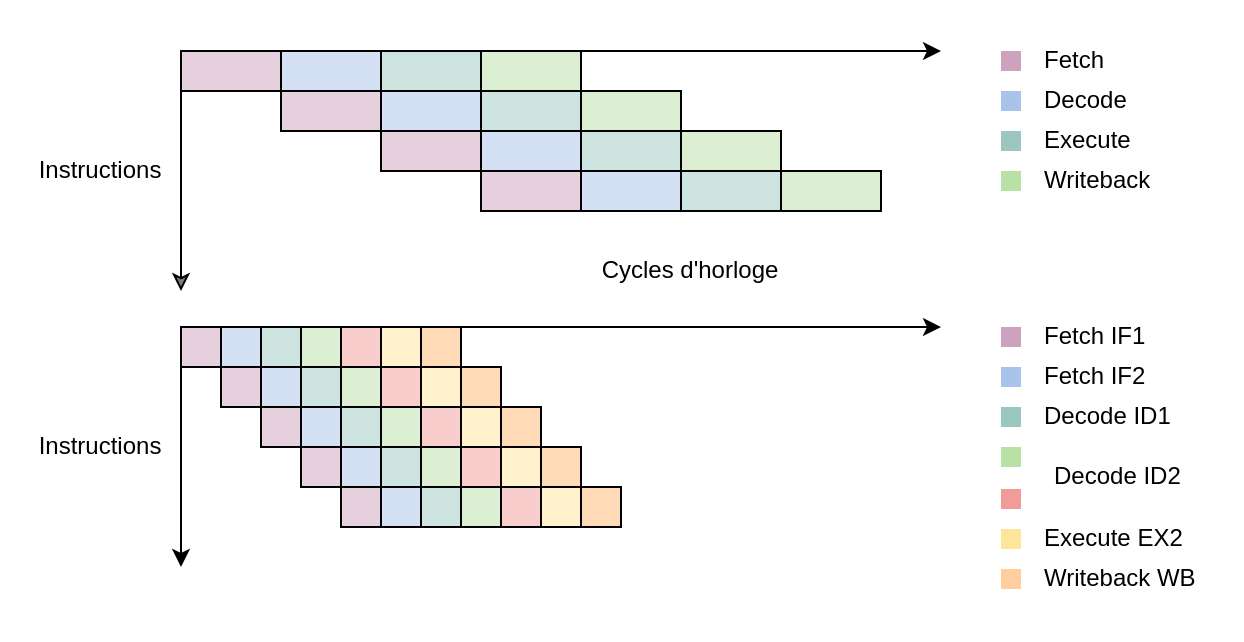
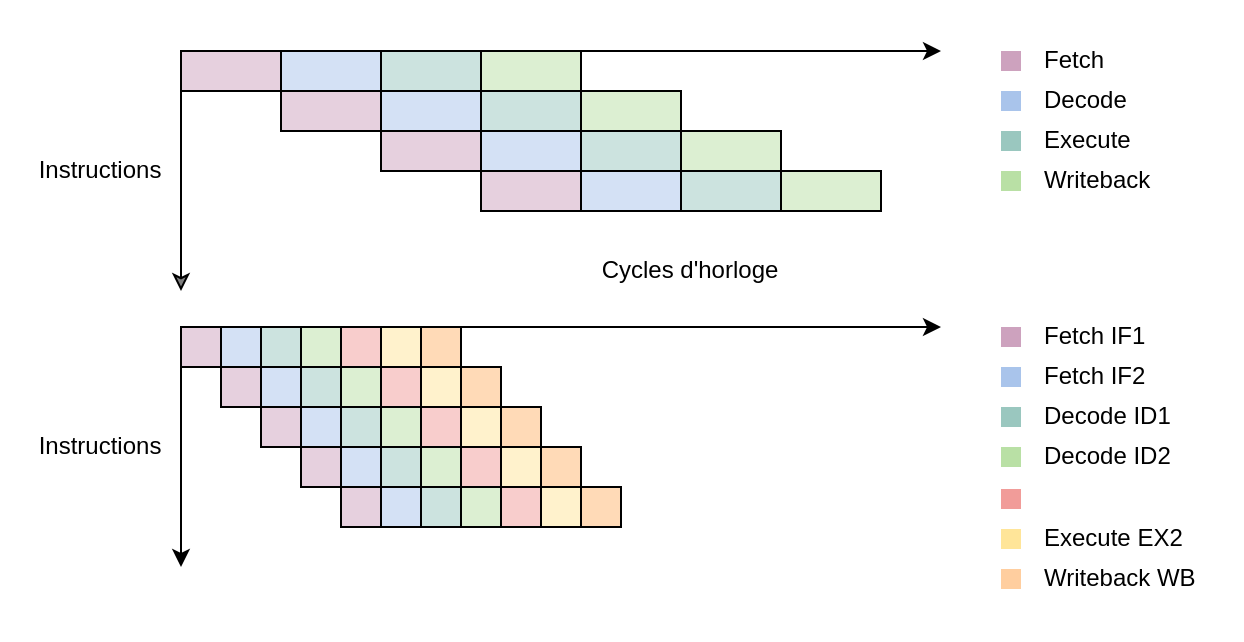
  <mxCell id="0" />
  <mxCell id="1" parent="0" />
  <mxCell id="2" value="" style="endArrow=classic;html=1;rounded=0;fillOpacity=50;" edge="1" parent="1"><mxGeometry width="50" height="50" relative="1" as="geometry"><mxPoint x="90" y="25" as="sourcePoint" /><mxPoint x="90" y="145" as="targetPoint" /></mxGeometry></mxCell>
  <mxCell id="3" value="" style="endArrow=classic;html=1;rounded=0;" edge="1" parent="1"><mxGeometry width="50" height="50" relative="1" as="geometry"><mxPoint x="90" y="25" as="sourcePoint" /><mxPoint x="470" y="25" as="targetPoint" /></mxGeometry></mxCell>
  <mxCell id="4" value="Cycles d'horloge" style="text;strokeColor=none;align=center;fillColor=none;html=1;verticalAlign=middle;whiteSpace=wrap;rounded=0;" vertex="1" parent="1"><mxGeometry x="270" y="120" width="150" height="30" as="geometry" /></mxCell>
  <mxCell id="5" value="Instructions" style="text;strokeColor=none;align=center;fillColor=none;html=1;verticalAlign=middle;whiteSpace=wrap;rounded=0;" vertex="1" parent="1"><mxGeometry x="20" y="70" width="60" height="30" as="geometry" /></mxCell>
  <mxCell id="6" value="" style="rounded=0;whiteSpace=wrap;html=1;fillColor=#CDA2BE;fillOpacity=50;" vertex="1" parent="1"><mxGeometry x="90" y="25" width="50" height="20" as="geometry" /></mxCell>
  <mxCell id="7" value="" style="rounded=0;whiteSpace=wrap;html=1;fillColor=#A9C4EB;fillOpacity=50;" vertex="1" parent="1"><mxGeometry x="140" y="25" width="50" height="20" as="geometry" /></mxCell>
  <mxCell id="8" value="" style="rounded=0;whiteSpace=wrap;html=1;fillColor=#9AC7BF;fillOpacity=50;" vertex="1" parent="1"><mxGeometry x="190" y="25" width="50" height="20" as="geometry" /></mxCell>
  <mxCell id="9" value="" style="rounded=0;whiteSpace=wrap;html=1;fillColor=#B9E0A5;fillOpacity=50;" vertex="1" parent="1"><mxGeometry x="240" y="25" width="50" height="20" as="geometry" /></mxCell>
  <mxCell id="10" value="" style="rounded=0;whiteSpace=wrap;html=1;fillColor=#CDA2BE;fillOpacity=50;" vertex="1" parent="1"><mxGeometry x="140" y="45" width="50" height="20" as="geometry" /></mxCell>
  <mxCell id="11" value="" style="rounded=0;whiteSpace=wrap;html=1;fillColor=#A9C4EB;fillOpacity=50;" vertex="1" parent="1"><mxGeometry x="190" y="45" width="50" height="20" as="geometry" /></mxCell>
  <mxCell id="12" value="" style="rounded=0;whiteSpace=wrap;html=1;fillColor=#9AC7BF;fillOpacity=50;" vertex="1" parent="1"><mxGeometry x="240" y="45" width="50" height="20" as="geometry" /></mxCell>
  <mxCell id="13" value="" style="rounded=0;whiteSpace=wrap;html=1;fillColor=#B9E0A5;fillOpacity=50;" vertex="1" parent="1"><mxGeometry x="290" y="45" width="50" height="20" as="geometry" /></mxCell>
  <mxCell id="14" value="" style="rounded=0;whiteSpace=wrap;html=1;fillColor=#CDA2BE;fillOpacity=50;" vertex="1" parent="1"><mxGeometry x="190" y="65" width="50" height="20" as="geometry" /></mxCell>
  <mxCell id="15" value="" style="rounded=0;whiteSpace=wrap;html=1;fillColor=#A9C4EB;fillOpacity=50;" vertex="1" parent="1"><mxGeometry x="240" y="65" width="50" height="20" as="geometry" /></mxCell>
  <mxCell id="16" value="" style="rounded=0;whiteSpace=wrap;html=1;fillColor=#9AC7BF;fillOpacity=50;" vertex="1" parent="1"><mxGeometry x="290" y="65" width="50" height="20" as="geometry" /></mxCell>
  <mxCell id="17" value="" style="rounded=0;whiteSpace=wrap;html=1;fillColor=#B9E0A5;fillOpacity=50;" vertex="1" parent="1"><mxGeometry x="340" y="65" width="50" height="20" as="geometry" /></mxCell>
  <mxCell id="18" value="" style="rounded=0;whiteSpace=wrap;html=1;fillColor=#CDA2BE;fillOpacity=50;" vertex="1" parent="1"><mxGeometry x="240" y="85" width="50" height="20" as="geometry" /></mxCell>
  <mxCell id="19" value="" style="rounded=0;whiteSpace=wrap;html=1;fillColor=#A9C4EB;fillOpacity=50;" vertex="1" parent="1"><mxGeometry x="290" y="85" width="50" height="20" as="geometry" /></mxCell>
  <mxCell id="20" value="" style="rounded=0;whiteSpace=wrap;html=1;fillColor=#9AC7BF;fillOpacity=50;" vertex="1" parent="1"><mxGeometry x="340" y="85" width="50" height="20" as="geometry" /></mxCell>
  <mxCell id="21" value="" style="rounded=0;whiteSpace=wrap;html=1;fillColor=#B9E0A5;fillOpacity=50;" vertex="1" parent="1"><mxGeometry x="390" y="85" width="50" height="20" as="geometry" /></mxCell>
  <mxCell id="22" value="" style="rounded=0;whiteSpace=wrap;html=1;fillColor=#CDA2BE;strokeColor=none;" vertex="1" parent="1"><mxGeometry x="500" y="25" width="10" height="10" as="geometry" /></mxCell>
  <mxCell id="23" value="" style="rounded=0;whiteSpace=wrap;html=1;fillColor=#A9C4EB;strokeColor=none;" vertex="1" parent="1"><mxGeometry x="500" y="45" width="10" height="10" as="geometry" /></mxCell>
  <mxCell id="24" value="" style="rounded=0;whiteSpace=wrap;html=1;fillColor=#9AC7BF;strokeColor=none;" vertex="1" parent="1"><mxGeometry x="500" y="65" width="10" height="10" as="geometry" /></mxCell>
  <mxCell id="25" value="" style="rounded=0;whiteSpace=wrap;html=1;fillColor=#B9E0A5;strokeColor=none;" vertex="1" parent="1"><mxGeometry x="500" y="85" width="10" height="10" as="geometry" /></mxCell>
  <mxCell id="26" value="Fetch" style="text;strokeColor=none;align=left;fillColor=none;html=1;verticalAlign=middle;whiteSpace=wrap;rounded=0;" vertex="1" parent="1"><mxGeometry x="520" y="20" width="60" height="20" as="geometry" /></mxCell>
  <mxCell id="27" value="Decode" style="text;strokeColor=none;align=left;fillColor=none;html=1;verticalAlign=middle;whiteSpace=wrap;rounded=0;" vertex="1" parent="1"><mxGeometry x="520" y="40" width="60" height="20" as="geometry" /></mxCell>
  <mxCell id="28" value="Execute" style="text;strokeColor=none;align=left;fillColor=none;html=1;verticalAlign=middle;whiteSpace=wrap;rounded=0;" vertex="1" parent="1"><mxGeometry x="520" y="60" width="60" height="20" as="geometry" /></mxCell>
  <mxCell id="29" value="Writeback" style="text;strokeColor=none;align=left;fillColor=none;html=1;verticalAlign=middle;whiteSpace=wrap;rounded=0;" vertex="1" parent="1"><mxGeometry x="520" y="80" width="60" height="20" as="geometry" /></mxCell>
  <mxCell id="30" value="" style="endArrow=classic;html=1;rounded=0;" edge="1" parent="1"><mxGeometry width="50" height="50" relative="1" as="geometry"><mxPoint x="90" y="163" as="sourcePoint" /><mxPoint x="90" y="283" as="targetPoint" /></mxGeometry></mxCell>
  <mxCell id="31" value="" style="endArrow=classic;html=1;rounded=0;" edge="1" parent="1"><mxGeometry width="50" height="50" relative="1" as="geometry"><mxPoint x="90" y="163" as="sourcePoint" /><mxPoint x="470" y="163" as="targetPoint" /></mxGeometry></mxCell>
  <mxCell id="32" value="Instructions" style="text;strokeColor=none;align=center;fillColor=none;html=1;verticalAlign=middle;whiteSpace=wrap;rounded=0;" vertex="1" parent="1"><mxGeometry x="20" y="208" width="60" height="30" as="geometry" /></mxCell>
  <mxCell id="33" value="" style="rounded=0;whiteSpace=wrap;html=1;fillColor=#CDA2BE;fillOpacity=50;" vertex="1" parent="1"><mxGeometry x="90" y="163" width="20" height="20" as="geometry" /></mxCell>
  <mxCell id="34" value="" style="rounded=0;whiteSpace=wrap;html=1;fillColor=#A9C4EB;fillOpacity=50;" vertex="1" parent="1"><mxGeometry x="110" y="163" width="20" height="20" as="geometry" /></mxCell>
  <mxCell id="35" value="" style="rounded=0;whiteSpace=wrap;html=1;fillColor=#9AC7BF;fillOpacity=50;" vertex="1" parent="1"><mxGeometry x="130" y="163" width="20" height="20" as="geometry" /></mxCell>
  <mxCell id="36" value="" style="rounded=0;whiteSpace=wrap;html=1;fillColor=#B9E0A5;fillOpacity=50;" vertex="1" parent="1"><mxGeometry x="150" y="163" width="20" height="20" as="geometry" /></mxCell>
  <mxCell id="37" value="" style="rounded=0;whiteSpace=wrap;html=1;fillColor=#CDA2BE;strokeColor=none;" vertex="1" parent="1"><mxGeometry x="500" y="163" width="10" height="10" as="geometry" /></mxCell>
  <mxCell id="38" value="" style="rounded=0;whiteSpace=wrap;html=1;fillColor=#A9C4EB;strokeColor=none;" vertex="1" parent="1"><mxGeometry x="500" y="183" width="10" height="10" as="geometry" /></mxCell>
  <mxCell id="39" value="" style="rounded=0;whiteSpace=wrap;html=1;fillColor=#9AC7BF;strokeColor=none;" vertex="1" parent="1"><mxGeometry x="500" y="203" width="10" height="10" as="geometry" /></mxCell>
  <mxCell id="40" value="" style="rounded=0;whiteSpace=wrap;html=1;fillColor=#B9E0A5;strokeColor=none;" vertex="1" parent="1"><mxGeometry x="500" y="223" width="10" height="10" as="geometry" /></mxCell>
  <mxCell id="41" value="Fetch IF1" style="text;strokeColor=none;align=left;fillColor=none;html=1;verticalAlign=middle;whiteSpace=wrap;rounded=0;" vertex="1" parent="1"><mxGeometry x="520" y="158" width="60" height="20" as="geometry" /></mxCell>
  <mxCell id="42" value="Fetch IF2" style="text;strokeColor=none;align=left;fillColor=none;html=1;verticalAlign=middle;whiteSpace=wrap;rounded=0;" vertex="1" parent="1"><mxGeometry x="520" y="178" width="60" height="20" as="geometry" /></mxCell>
  <mxCell id="43" value="Decode ID1" style="text;strokeColor=none;align=left;fillColor=none;html=1;verticalAlign=middle;whiteSpace=wrap;rounded=0;" vertex="1" parent="1"><mxGeometry x="520" y="198" width="80" height="20" as="geometry" /></mxCell>
- <mxCell id="44" value="Decode ID2" style="text;strokeColor=none;align=left;fillColor=none;html=1;verticalAlign=middle;whiteSpace=wrap;rounded=0;" vertex="1" parent="1"><mxGeometry x="525" y="228" width="80" height="20" as="geometry" /></mxCell>
+ <mxCell id="44" value="Decode ID2" style="text;strokeColor=none;align=left;fillColor=none;html=1;verticalAlign=middle;whiteSpace=wrap;rounded=0;" vertex="1" parent="1"><mxGeometry x="520" y="218" width="80" height="20" as="geometry" /></mxCell>
  <mxCell id="45" value="" style="rounded=0;whiteSpace=wrap;html=1;fillColor=#F19C99;fillOpacity=50;" vertex="1" parent="1"><mxGeometry x="170" y="163" width="20" height="20" as="geometry" /></mxCell>
  <mxCell id="46" value="" style="rounded=0;whiteSpace=wrap;html=1;fillColor=#FFE599;fillOpacity=50;" vertex="1" parent="1"><mxGeometry x="190" y="163" width="20" height="20" as="geometry" /></mxCell>
  <mxCell id="47" value="" style="rounded=0;whiteSpace=wrap;html=1;fillColor=#FFB570;fillOpacity=50;" vertex="1" parent="1"><mxGeometry x="210" y="163" width="20" height="20" as="geometry" /></mxCell>
  <mxCell id="48" value="" style="rounded=0;whiteSpace=wrap;html=1;fillColor=#CDA2BE;fillOpacity=50;" vertex="1" parent="1"><mxGeometry x="110" y="183" width="20" height="20" as="geometry" /></mxCell>
  <mxCell id="49" value="" style="rounded=0;whiteSpace=wrap;html=1;fillColor=#A9C4EB;fillOpacity=50;" vertex="1" parent="1"><mxGeometry x="130" y="183" width="20" height="20" as="geometry" /></mxCell>
  <mxCell id="50" value="" style="rounded=0;whiteSpace=wrap;html=1;fillColor=#9AC7BF;fillOpacity=50;" vertex="1" parent="1"><mxGeometry x="150" y="183" width="20" height="20" as="geometry" /></mxCell>
  <mxCell id="51" value="" style="rounded=0;whiteSpace=wrap;html=1;fillColor=#B9E0A5;fillOpacity=50;" vertex="1" parent="1"><mxGeometry x="170" y="183" width="20" height="20" as="geometry" /></mxCell>
  <mxCell id="52" value="" style="rounded=0;whiteSpace=wrap;html=1;fillColor=#F19C99;fillOpacity=50;" vertex="1" parent="1"><mxGeometry x="190" y="183" width="20" height="20" as="geometry" /></mxCell>
  <mxCell id="53" value="" style="rounded=0;whiteSpace=wrap;html=1;fillColor=#FFE599;fillOpacity=50;" vertex="1" parent="1"><mxGeometry x="210" y="183" width="20" height="20" as="geometry" /></mxCell>
  <mxCell id="54" value="" style="rounded=0;whiteSpace=wrap;html=1;fillColor=#FFB570;fillOpacity=50;" vertex="1" parent="1"><mxGeometry x="230" y="183" width="20" height="20" as="geometry" /></mxCell>
  <mxCell id="55" value="" style="rounded=0;whiteSpace=wrap;html=1;fillColor=#CDA2BE;fillOpacity=50;" vertex="1" parent="1"><mxGeometry x="130" y="203" width="20" height="20" as="geometry" /></mxCell>
  <mxCell id="56" value="" style="rounded=0;whiteSpace=wrap;html=1;fillColor=#A9C4EB;fillOpacity=50;" vertex="1" parent="1"><mxGeometry x="150" y="203" width="20" height="20" as="geometry" /></mxCell>
  <mxCell id="57" value="" style="rounded=0;whiteSpace=wrap;html=1;fillColor=#9AC7BF;fillOpacity=50;" vertex="1" parent="1"><mxGeometry x="170" y="203" width="20" height="20" as="geometry" /></mxCell>
  <mxCell id="58" value="" style="rounded=0;whiteSpace=wrap;html=1;fillColor=#B9E0A5;fillOpacity=50;" vertex="1" parent="1"><mxGeometry x="190" y="203" width="20" height="20" as="geometry" /></mxCell>
  <mxCell id="59" value="" style="rounded=0;whiteSpace=wrap;html=1;fillColor=#F19C99;fillOpacity=50;" vertex="1" parent="1"><mxGeometry x="210" y="203" width="20" height="20" as="geometry" /></mxCell>
  <mxCell id="60" value="" style="rounded=0;whiteSpace=wrap;html=1;fillColor=#FFE599;fillOpacity=50;" vertex="1" parent="1"><mxGeometry x="230" y="203" width="20" height="20" as="geometry" /></mxCell>
  <mxCell id="61" value="" style="rounded=0;whiteSpace=wrap;html=1;fillColor=#FFB570;fillOpacity=50;" vertex="1" parent="1"><mxGeometry x="250" y="203" width="20" height="20" as="geometry" /></mxCell>
  <mxCell id="62" value="" style="rounded=0;whiteSpace=wrap;html=1;fillColor=#CDA2BE;fillOpacity=50;" vertex="1" parent="1"><mxGeometry x="150" y="223" width="20" height="20" as="geometry" /></mxCell>
  <mxCell id="63" value="" style="rounded=0;whiteSpace=wrap;html=1;fillColor=#A9C4EB;fillOpacity=50;" vertex="1" parent="1"><mxGeometry x="170" y="223" width="20" height="20" as="geometry" /></mxCell>
  <mxCell id="64" value="" style="rounded=0;whiteSpace=wrap;html=1;fillColor=#9AC7BF;fillOpacity=50;" vertex="1" parent="1"><mxGeometry x="190" y="223" width="20" height="20" as="geometry" /></mxCell>
  <mxCell id="65" value="" style="rounded=0;whiteSpace=wrap;html=1;fillColor=#B9E0A5;fillOpacity=50;" vertex="1" parent="1"><mxGeometry x="210" y="223" width="20" height="20" as="geometry" /></mxCell>
  <mxCell id="66" value="" style="rounded=0;whiteSpace=wrap;html=1;fillColor=#F19C99;fillOpacity=50;" vertex="1" parent="1"><mxGeometry x="230" y="223" width="20" height="20" as="geometry" /></mxCell>
  <mxCell id="67" value="" style="rounded=0;whiteSpace=wrap;html=1;fillColor=#FFE599;fillOpacity=50;" vertex="1" parent="1"><mxGeometry x="250" y="223" width="20" height="20" as="geometry" /></mxCell>
  <mxCell id="68" value="" style="rounded=0;whiteSpace=wrap;html=1;fillColor=#FFB570;fillOpacity=50;" vertex="1" parent="1"><mxGeometry x="270" y="223" width="20" height="20" as="geometry" /></mxCell>
  <mxCell id="69" value="" style="rounded=0;whiteSpace=wrap;html=1;fillColor=#CDA2BE;fillOpacity=50;" vertex="1" parent="1"><mxGeometry x="170" y="243" width="20" height="20" as="geometry" /></mxCell>
  <mxCell id="70" value="" style="rounded=0;whiteSpace=wrap;html=1;fillColor=#A9C4EB;fillOpacity=50;" vertex="1" parent="1"><mxGeometry x="190" y="243" width="20" height="20" as="geometry" /></mxCell>
  <mxCell id="71" value="" style="rounded=0;whiteSpace=wrap;html=1;fillColor=#9AC7BF;fillOpacity=50;" vertex="1" parent="1"><mxGeometry x="210" y="243" width="20" height="20" as="geometry" /></mxCell>
  <mxCell id="72" value="" style="rounded=0;whiteSpace=wrap;html=1;fillColor=#B9E0A5;fillOpacity=50;" vertex="1" parent="1"><mxGeometry x="230" y="243" width="20" height="20" as="geometry" /></mxCell>
  <mxCell id="73" value="" style="rounded=0;whiteSpace=wrap;html=1;fillColor=#F19C99;fillOpacity=50;" vertex="1" parent="1"><mxGeometry x="250" y="243" width="20" height="20" as="geometry" /></mxCell>
  <mxCell id="74" value="" style="rounded=0;whiteSpace=wrap;html=1;fillColor=#FFE599;fillOpacity=50;" vertex="1" parent="1"><mxGeometry x="270" y="243" width="20" height="20" as="geometry" /></mxCell>
  <mxCell id="75" value="" style="rounded=0;whiteSpace=wrap;html=1;fillColor=#FFB570;fillOpacity=50;" vertex="1" parent="1"><mxGeometry x="290" y="243" width="20" height="20" as="geometry" /></mxCell>
  <mxCell id="76" value="" style="rounded=0;whiteSpace=wrap;html=1;fillColor=#F19C99;strokeColor=none;" vertex="1" parent="1"><mxGeometry x="500" y="244" width="10" height="10" as="geometry" /></mxCell>
  <mxCell id="77" value="" style="rounded=0;whiteSpace=wrap;html=1;fillColor=#FFE599;strokeColor=none;" vertex="1" parent="1"><mxGeometry x="500" y="264" width="10" height="10" as="geometry" /></mxCell>
  <mxCell id="78" value="" style="rounded=0;whiteSpace=wrap;html=1;fillColor=#FFCE9F;strokeColor=none;" vertex="1" parent="1"><mxGeometry x="500" y="284" width="10" height="10" as="geometry" /></mxCell>
  <mxCell id="79" value="Execute EX2" style="text;strokeColor=none;align=left;fillColor=none;html=1;verticalAlign=middle;whiteSpace=wrap;rounded=0;" vertex="1" parent="1"><mxGeometry x="520" y="259" width="80" height="20" as="geometry" /></mxCell>
  <mxCell id="80" value="Writeback WB" style="text;strokeColor=none;align=left;fillColor=none;html=1;verticalAlign=middle;whiteSpace=wrap;rounded=0;" vertex="1" parent="1"><mxGeometry x="520" y="279" width="80" height="20" as="geometry" /></mxCell>
